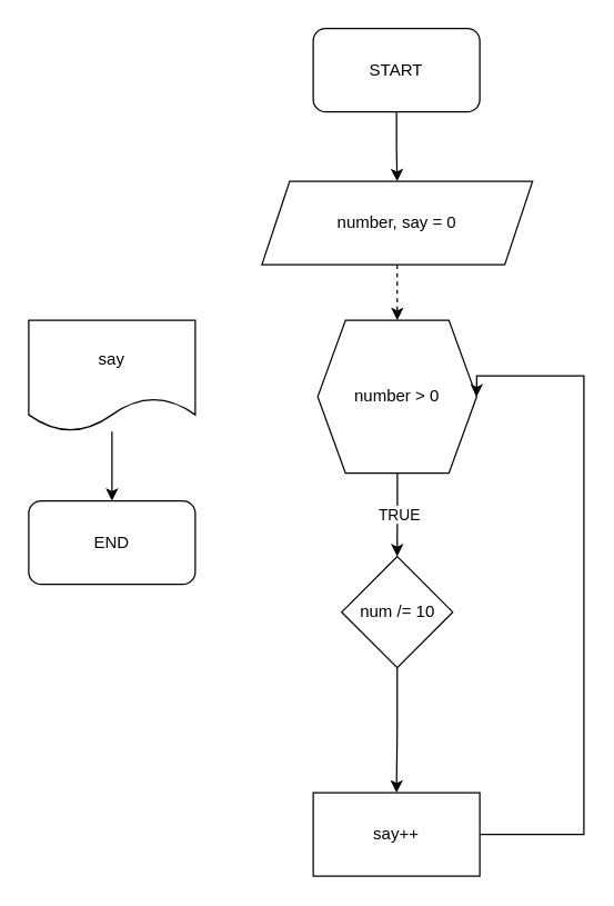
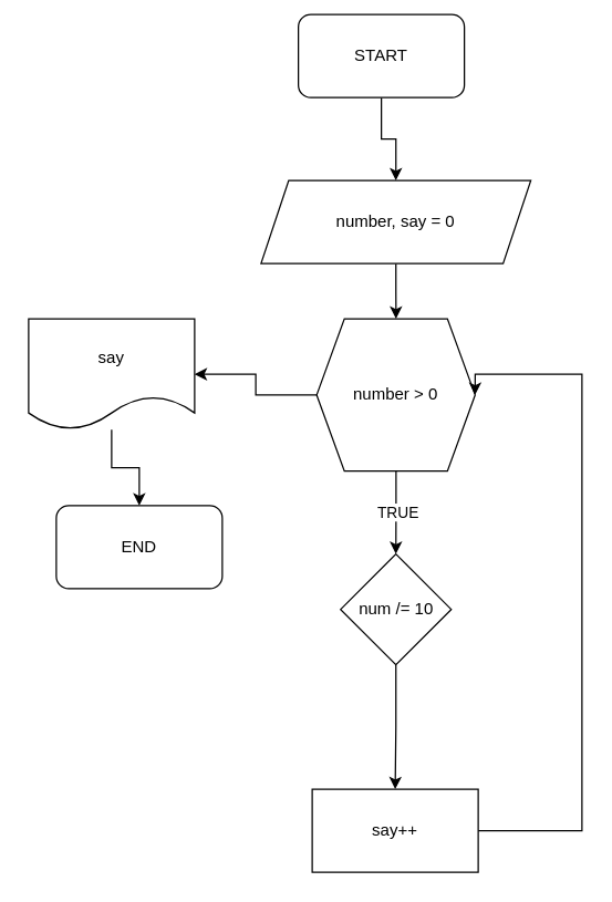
  <mxCell id="0" />
  <mxCell id="1" parent="0" />
  <mxCell id="2" value="" style="edgeStyle=orthogonalEdgeStyle;rounded=0;orthogonalLoop=1;jettySize=auto;html=1;" edge="1" parent="1" source="3" target="5"><mxGeometry relative="1" as="geometry" /></mxCell>
- <mxCell id="3" value="START" style="rounded=1;whiteSpace=wrap;html=1;" vertex="1" parent="1"><mxGeometry x="225" y="20" width="120" height="60" as="geometry" /></mxCell>
- <mxCell id="4" value="" style="edgeStyle=orthogonalEdgeStyle;rounded=0;orthogonalLoop=1;jettySize=auto;html=1;dashed=1;" edge="1" parent="1" source="5" target="9"><mxGeometry relative="1" as="geometry" /></mxCell>
+ <mxCell id="3" value="START" style="rounded=1;whiteSpace=wrap;html=1;" vertex="1" parent="1"><mxGeometry x="215" y="10" width="120" height="60" as="geometry" /></mxCell>
+ <mxCell id="4" value="" style="edgeStyle=orthogonalEdgeStyle;rounded=0;orthogonalLoop=1;jettySize=auto;html=1;" edge="1" parent="1" source="5" target="9"><mxGeometry relative="1" as="geometry" /></mxCell>
  <mxCell id="5" value="number, say = 0" style="shape=parallelogram;perimeter=parallelogramPerimeter;whiteSpace=wrap;html=1;fixedSize=1;" vertex="1" parent="1"><mxGeometry x="188" y="130" width="195" height="60" as="geometry" /></mxCell>
  <mxCell id="6" value="" style="edgeStyle=orthogonalEdgeStyle;rounded=0;orthogonalLoop=1;jettySize=auto;html=1;" edge="1" parent="1" source="9" target="11"><mxGeometry relative="1" as="geometry" /></mxCell>
  <mxCell id="7" value="TRUE" style="edgeLabel;html=1;align=center;verticalAlign=middle;resizable=0;points=[];" vertex="1" connectable="0" parent="6"><mxGeometry x="-0.023" y="1" relative="1" as="geometry"><mxPoint as="offset" /></mxGeometry></mxCell>
+ <mxCell id="8" value="" style="edgeStyle=orthogonalEdgeStyle;rounded=0;orthogonalLoop=1;jettySize=auto;html=1;" edge="1" parent="1" source="9" target="15"><mxGeometry relative="1" as="geometry" /></mxCell>
  <mxCell id="9" value="number &amp;gt; 0" style="shape=hexagon;perimeter=hexagonPerimeter2;whiteSpace=wrap;html=1;fixedSize=1;" vertex="1" parent="1"><mxGeometry x="228.25" y="230" width="114.5" height="110" as="geometry" /></mxCell>
  <mxCell id="10" value="" style="edgeStyle=orthogonalEdgeStyle;rounded=0;orthogonalLoop=1;jettySize=auto;html=1;" edge="1" parent="1" source="11" target="13"><mxGeometry relative="1" as="geometry" /></mxCell>
  <mxCell id="11" value="num /= 10" style="rhombus;whiteSpace=wrap;html=1;" vertex="1" parent="1"><mxGeometry x="245.5" y="400" width="80" height="80" as="geometry" /></mxCell>
  <mxCell id="12" style="edgeStyle=orthogonalEdgeStyle;rounded=0;orthogonalLoop=1;jettySize=auto;html=1;exitX=1;exitY=0.5;exitDx=0;exitDy=0;entryX=1;entryY=0.5;entryDx=0;entryDy=0;" edge="1" parent="1" source="13" target="9"><mxGeometry relative="1" as="geometry"><Array as="points"><mxPoint x="420" y="600" /><mxPoint x="420" y="270" /></Array></mxGeometry></mxCell>
  <mxCell id="13" value="say++" style="rounded=0;whiteSpace=wrap;html=1;" vertex="1" parent="1"><mxGeometry x="225" y="570" width="120" height="60" as="geometry" /></mxCell>
  <mxCell id="14" value="" style="edgeStyle=orthogonalEdgeStyle;rounded=0;orthogonalLoop=1;jettySize=auto;html=1;" edge="1" parent="1" source="15" target="16"><mxGeometry relative="1" as="geometry" /></mxCell>
  <mxCell id="15" value="say" style="shape=document;whiteSpace=wrap;html=1;boundedLbl=1;" vertex="1" parent="1"><mxGeometry x="20" y="230" width="120" height="80" as="geometry" /></mxCell>
- <mxCell id="16" value="END" style="rounded=1;whiteSpace=wrap;html=1;" vertex="1" parent="1"><mxGeometry x="20" y="360" width="120" height="60" as="geometry" /></mxCell>
+ <mxCell id="16" value="END" style="rounded=1;whiteSpace=wrap;html=1;" vertex="1" parent="1"><mxGeometry x="40" y="365" width="120" height="60" as="geometry" /></mxCell>
